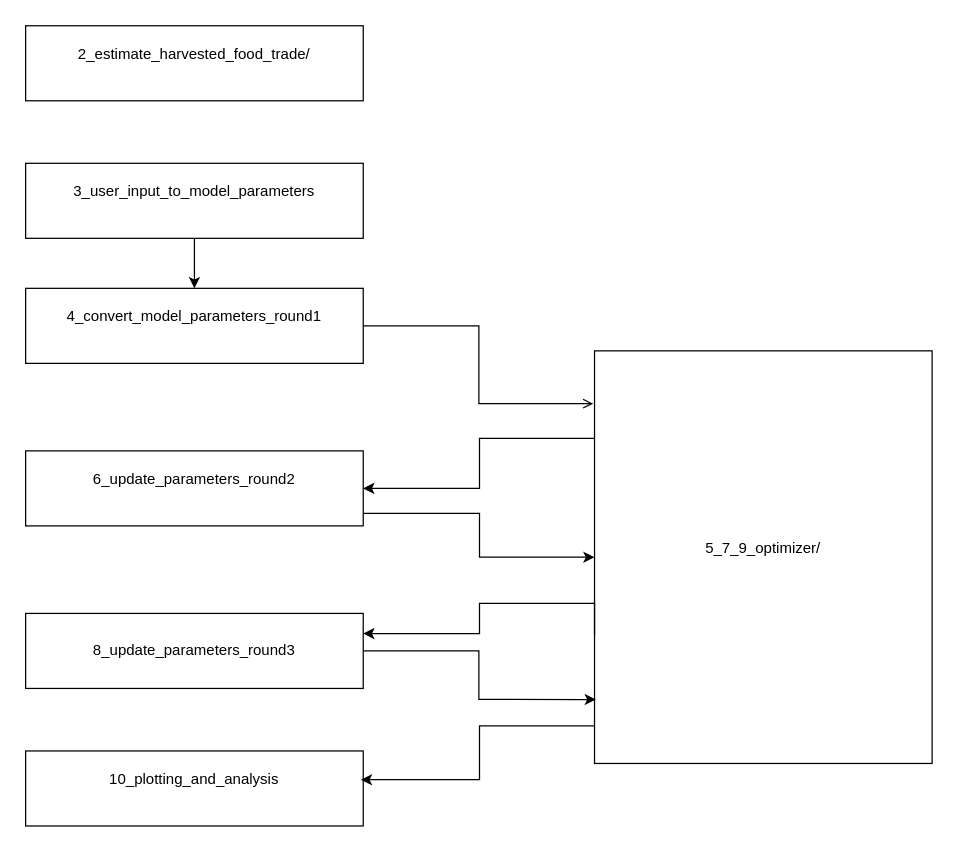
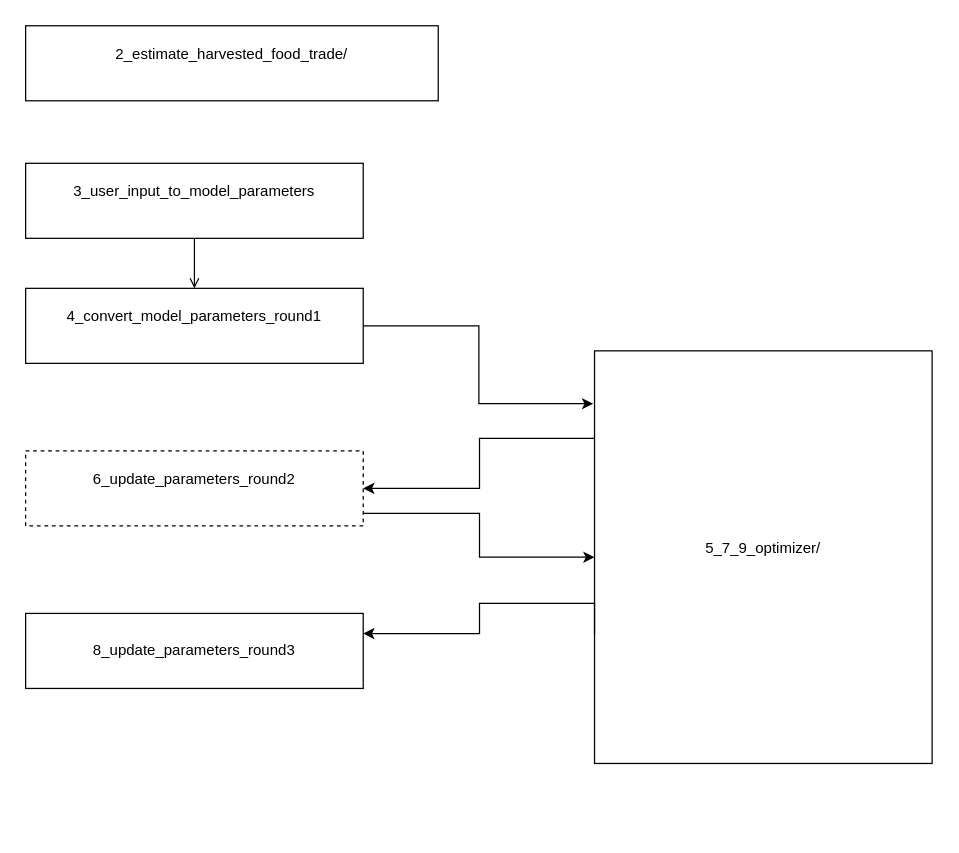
  <mxCell id="0" />
  <mxCell id="1" parent="0" />
- <mxCell id="2" value="2_estimate_harvested_food_trade/&lt;div&gt;&lt;br/&gt;&lt;/div&gt;" style="whiteSpace=wrap;html=1;" vertex="1" parent="1"><mxGeometry x="20" y="20" width="270" height="60" as="geometry" /></mxCell>
- <mxCell id="3" style="edgeStyle=orthogonalEdgeStyle;rounded=0;orthogonalLoop=1;jettySize=auto;html=1;" edge="1" parent="1" source="4" target="5"><mxGeometry relative="1" as="geometry" /></mxCell>
+ <mxCell id="2" value="2_estimate_harvested_food_trade/&lt;div&gt;&lt;br/&gt;&lt;/div&gt;" style="whiteSpace=wrap;html=1;" vertex="1" parent="1"><mxGeometry x="20" y="20" width="330" height="60" as="geometry" /></mxCell>
+ <mxCell id="3" style="edgeStyle=orthogonalEdgeStyle;rounded=0;orthogonalLoop=1;jettySize=auto;html=1;endArrow=open;" edge="1" parent="1" source="4" target="5"><mxGeometry relative="1" as="geometry" /></mxCell>
  <mxCell id="4" value="3_user_input_to_model_parameters&lt;br&gt;&lt;div&gt;&lt;br&gt;&lt;/div&gt;" style="whiteSpace=wrap;html=1;" vertex="1" parent="1"><mxGeometry x="20" y="130" width="270" height="60" as="geometry" /></mxCell>
  <mxCell id="5" value="4_convert_model_parameters_round1&lt;br&gt;&lt;div&gt;&lt;br&gt;&lt;/div&gt;" style="whiteSpace=wrap;html=1;" vertex="1" parent="1"><mxGeometry x="20" y="230" width="270" height="60" as="geometry" /></mxCell>
  <mxCell id="6" style="edgeStyle=orthogonalEdgeStyle;rounded=0;orthogonalLoop=1;jettySize=auto;html=1;entryX=1;entryY=0.5;entryDx=0;entryDy=0;" edge="1" parent="1" source="7" target="9"><mxGeometry relative="1" as="geometry"><Array as="points"><mxPoint x="383" y="350" /><mxPoint x="383" y="390" /></Array></mxGeometry></mxCell>
  <mxCell id="7" value="5_7_9_optimizer/&lt;br&gt;&lt;div&gt;&lt;br&gt;&lt;/div&gt;" style="whiteSpace=wrap;html=1;" vertex="1" parent="1"><mxGeometry x="475" y="280" width="270" height="330" as="geometry" /></mxCell>
  <mxCell id="8" style="edgeStyle=orthogonalEdgeStyle;rounded=0;orthogonalLoop=1;jettySize=auto;html=1;entryX=0;entryY=0.5;entryDx=0;entryDy=0;" edge="1" parent="1" source="9" target="7"><mxGeometry relative="1" as="geometry"><mxPoint x="275" y="440" as="targetPoint" /><Array as="points"><mxPoint x="383" y="410" /><mxPoint x="383" y="445" /></Array></mxGeometry></mxCell>
- <mxCell id="9" value="6_update_parameters_round2&lt;br&gt;&lt;div&gt;&lt;br&gt;&lt;/div&gt;" style="whiteSpace=wrap;html=1;" vertex="1" parent="1"><mxGeometry x="20" y="360" width="270" height="60" as="geometry" /></mxCell>
+ <mxCell id="9" value="6_update_parameters_round2&lt;br&gt;&lt;div&gt;&lt;br&gt;&lt;/div&gt;" style="whiteSpace=wrap;html=1;dashed=1;" vertex="1" parent="1"><mxGeometry x="20" y="360" width="270" height="60" as="geometry" /></mxCell>
  <mxCell id="10" value="8_update_parameters_round3" style="whiteSpace=wrap;html=1;" vertex="1" parent="1"><mxGeometry x="20" y="490" width="270" height="60" as="geometry" /></mxCell>
- <mxCell id="11" style="edgeStyle=orthogonalEdgeStyle;rounded=0;orthogonalLoop=1;jettySize=auto;html=1;entryX=-0.004;entryY=0.128;entryDx=0;entryDy=0;entryPerimeter=0;endArrow=open;" edge="1" parent="1" source="5" target="7"><mxGeometry relative="1" as="geometry" /></mxCell>
+ <mxCell id="11" style="edgeStyle=orthogonalEdgeStyle;rounded=0;orthogonalLoop=1;jettySize=auto;html=1;entryX=-0.004;entryY=0.128;entryDx=0;entryDy=0;entryPerimeter=0;" edge="1" parent="1" source="5" target="7"><mxGeometry relative="1" as="geometry" /></mxCell>
  <mxCell id="12" style="edgeStyle=orthogonalEdgeStyle;rounded=0;orthogonalLoop=1;jettySize=auto;html=1;entryX=1;entryY=0.069;entryDx=0;entryDy=0;entryPerimeter=0;" edge="1" parent="1"><mxGeometry relative="1" as="geometry"><mxPoint x="475" y="506.9" as="sourcePoint" /><mxPoint x="290" y="506.14" as="targetPoint" /><Array as="points"><mxPoint x="475" y="482" /><mxPoint x="383" y="482" /><mxPoint x="383" y="506" /></Array></mxGeometry></mxCell>
- <mxCell id="13" style="edgeStyle=orthogonalEdgeStyle;rounded=0;orthogonalLoop=1;jettySize=auto;html=1;entryX=0.004;entryY=0.845;entryDx=0;entryDy=0;entryPerimeter=0;" edge="1" parent="1" source="10" target="7"><mxGeometry relative="1" as="geometry" /></mxCell>
- <mxCell id="14" value="10_plotting_and_analysis&lt;br&gt;&lt;div&gt;&lt;br&gt;&lt;/div&gt;" style="whiteSpace=wrap;html=1;" vertex="1" parent="1"><mxGeometry x="20" y="600" width="270" height="60" as="geometry" /></mxCell>
- <mxCell id="15" style="edgeStyle=orthogonalEdgeStyle;rounded=0;orthogonalLoop=1;jettySize=auto;html=1;entryX=0.993;entryY=0.383;entryDx=0;entryDy=0;entryPerimeter=0;" edge="1" parent="1" source="7" target="14"><mxGeometry relative="1" as="geometry"><Array as="points"><mxPoint x="383" y="580" /><mxPoint x="383" y="623" /></Array></mxGeometry></mxCell>
